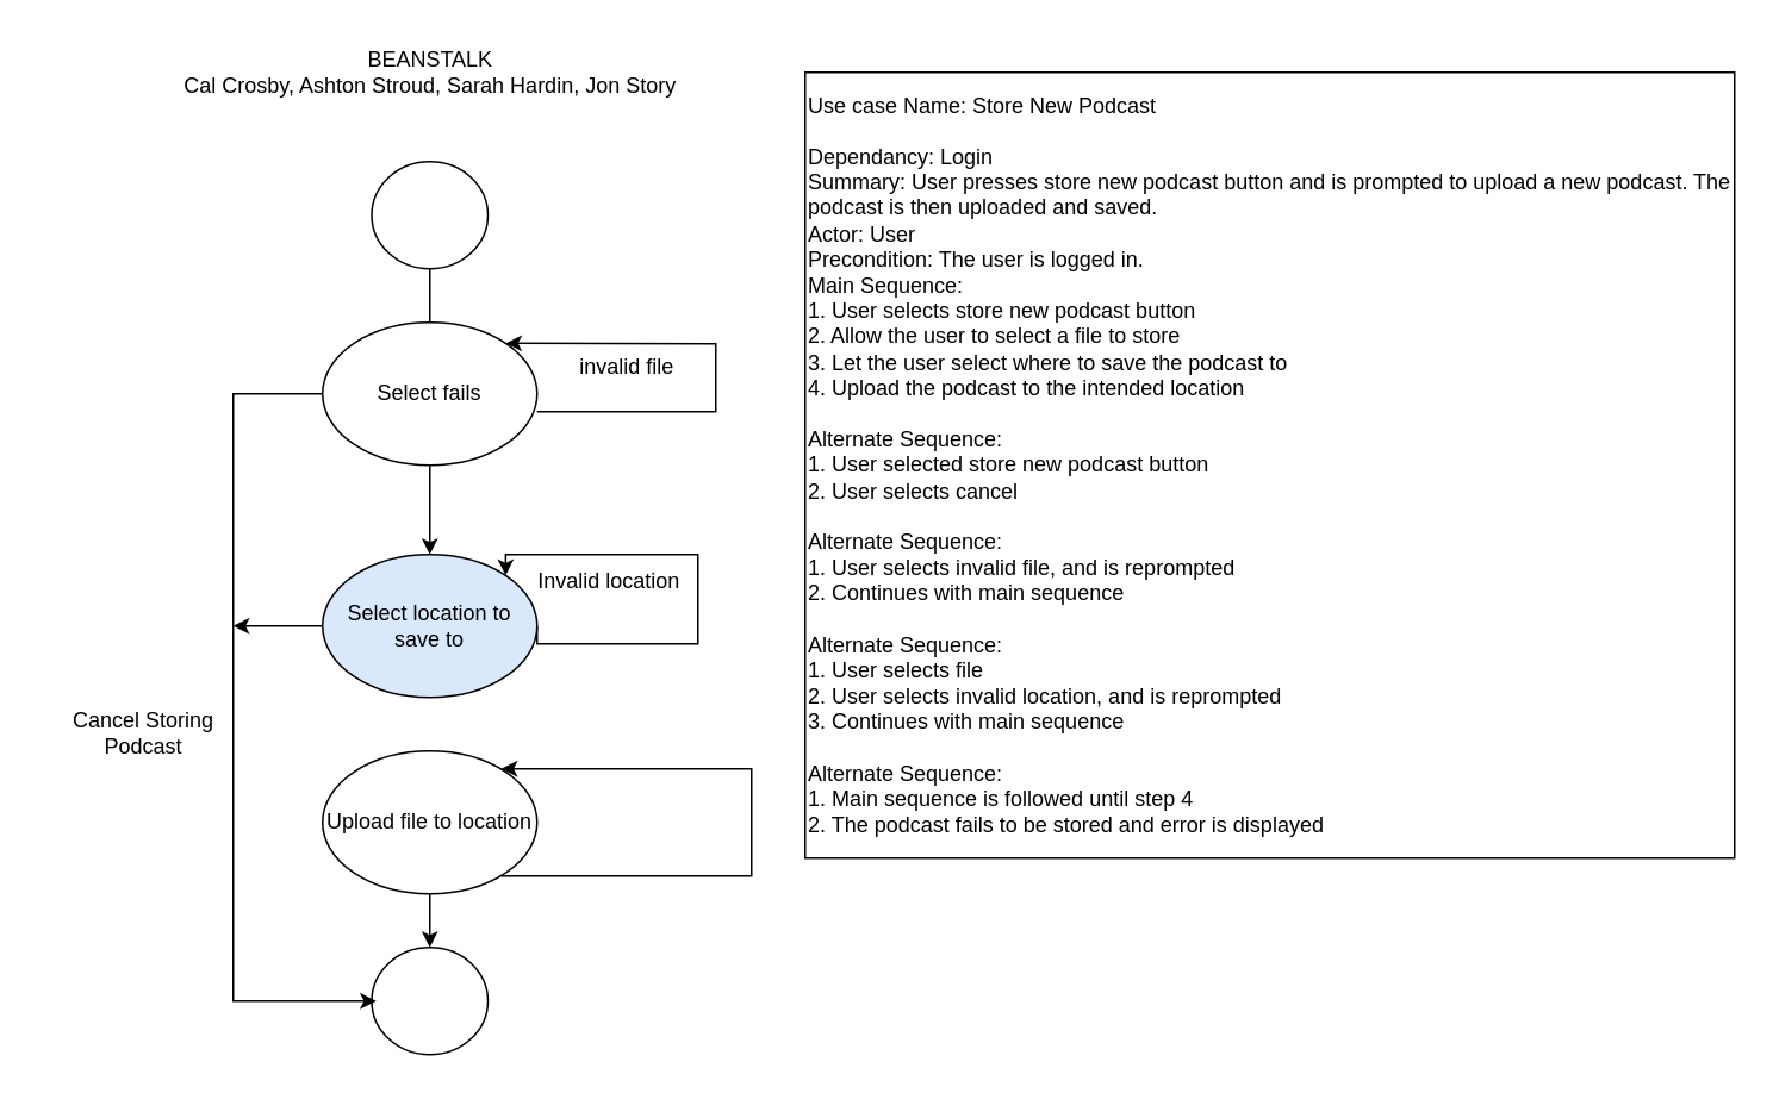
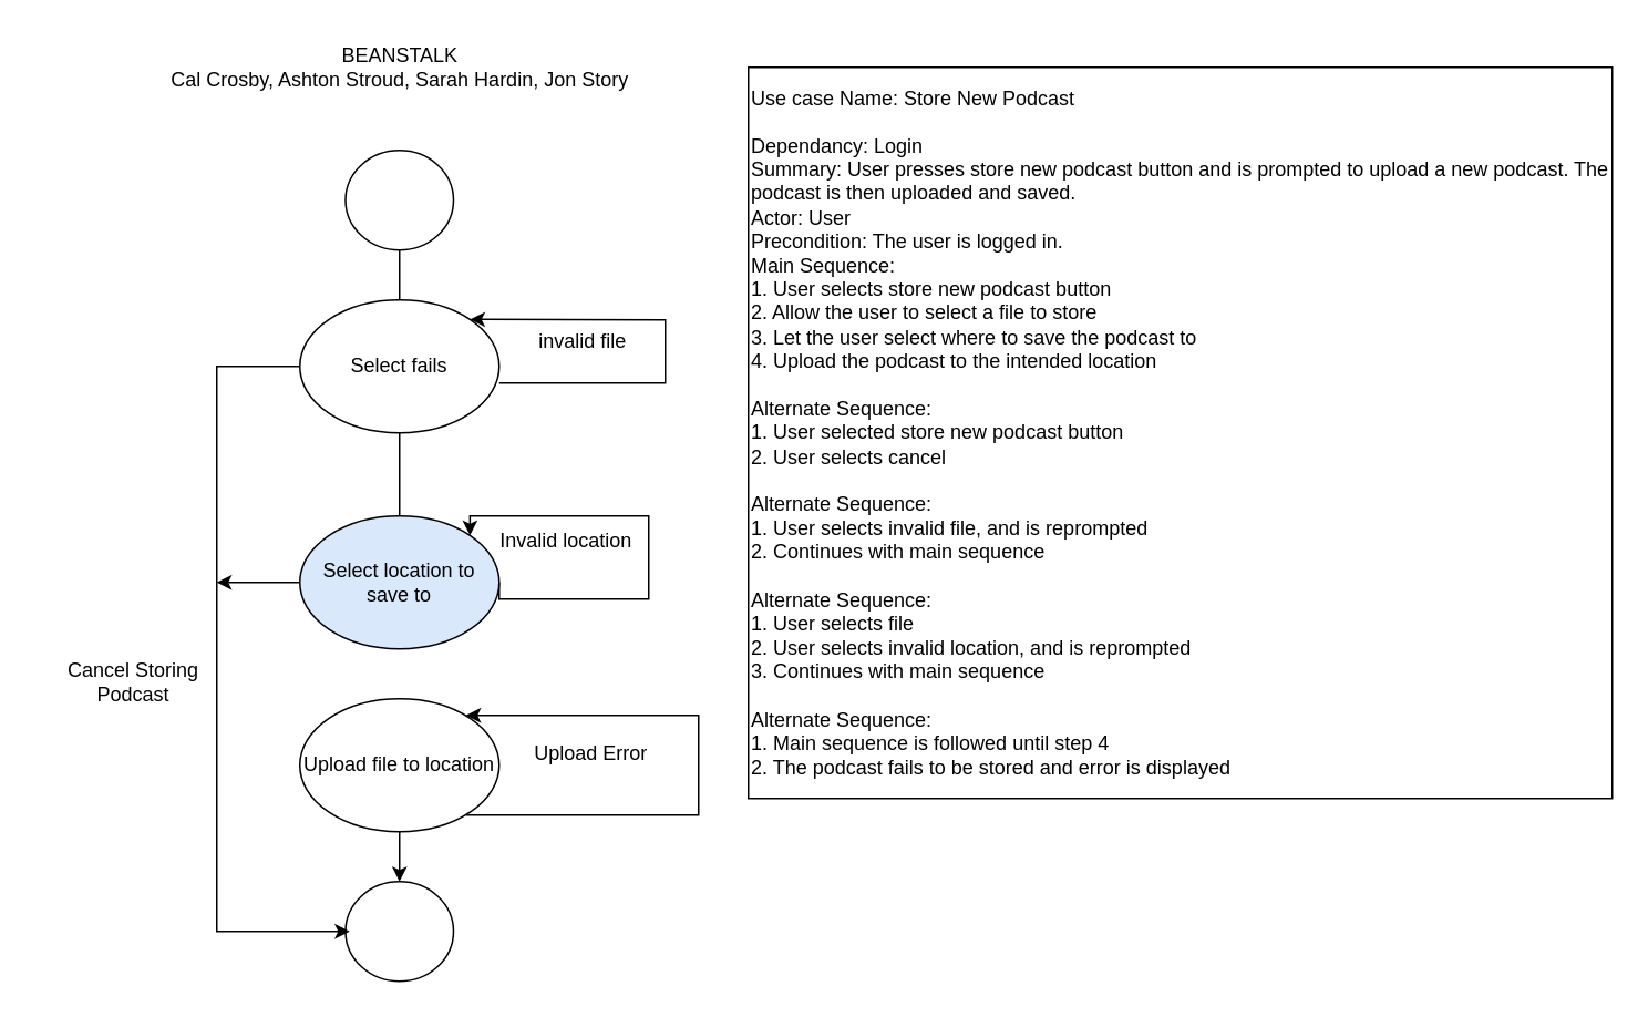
  <mxCell id="0" />
  <mxCell id="1" parent="0" />
  <mxCell id="2" style="edgeStyle=orthogonalEdgeStyle;rounded=0;orthogonalLoop=1;jettySize=auto;html=1;" parent="1" source="3" edge="1"><mxGeometry relative="1" as="geometry"><mxPoint x="240" y="190" as="targetPoint" /></mxGeometry></mxCell>
  <mxCell id="3" value="" style="ellipse;whiteSpace=wrap;html=1;" parent="1" vertex="1"><mxGeometry x="207.5" y="90" width="65" height="60" as="geometry" /></mxCell>
- <mxCell id="4" style="edgeStyle=orthogonalEdgeStyle;rounded=0;orthogonalLoop=1;jettySize=auto;html=1;" parent="1" source="5" target="8" edge="1"><mxGeometry relative="1" as="geometry"><mxPoint x="240" y="320" as="targetPoint" /></mxGeometry></mxCell>
+ <mxCell id="4" style="edgeStyle=orthogonalEdgeStyle;rounded=0;orthogonalLoop=1;jettySize=auto;html=1;endArrow=none;" parent="1" source="5" target="8" edge="1"><mxGeometry relative="1" as="geometry"><mxPoint x="240" y="320" as="targetPoint" /></mxGeometry></mxCell>
  <mxCell id="5" value="Select fails" style="ellipse;whiteSpace=wrap;html=1;" parent="1" vertex="1"><mxGeometry x="180" y="180" width="120" height="80" as="geometry" /></mxCell>
  <mxCell id="6" style="edgeStyle=orthogonalEdgeStyle;rounded=0;orthogonalLoop=1;jettySize=auto;html=1;exitX=1;exitY=0.5;exitDx=0;exitDy=0;entryX=1;entryY=0;entryDx=0;entryDy=0;" parent="1" source="8" target="8" edge="1"><mxGeometry relative="1" as="geometry"><mxPoint x="310" y="310" as="targetPoint" /><Array as="points"><mxPoint x="300" y="360" /><mxPoint x="390" y="360" /><mxPoint x="390" y="310" /><mxPoint x="282" y="310" /></Array></mxGeometry></mxCell>
  <mxCell id="7" style="edgeStyle=orthogonalEdgeStyle;rounded=0;orthogonalLoop=1;jettySize=auto;html=1;exitX=0;exitY=0.5;exitDx=0;exitDy=0;" parent="1" source="8" edge="1"><mxGeometry relative="1" as="geometry"><mxPoint x="130" y="350" as="targetPoint" /></mxGeometry></mxCell>
  <mxCell id="8" value="Select location to save to" style="ellipse;whiteSpace=wrap;html=1;fillColor=#dae8fc;" parent="1" vertex="1"><mxGeometry x="180" y="310" width="120" height="80" as="geometry" /></mxCell>
  <mxCell id="9" style="edgeStyle=orthogonalEdgeStyle;rounded=0;orthogonalLoop=1;jettySize=auto;html=1;entryX=0.5;entryY=0;entryDx=0;entryDy=0;" parent="1" source="10" target="14" edge="1"><mxGeometry relative="1" as="geometry" /></mxCell>
  <mxCell id="10" value="Upload file to location" style="ellipse;whiteSpace=wrap;html=1;" parent="1" vertex="1"><mxGeometry x="180" y="420" width="120" height="80" as="geometry" /></mxCell>
  <mxCell id="11" value="" style="endArrow=classic;html=1;rounded=0;entryX=1;entryY=0;entryDx=0;entryDy=0;" parent="1" target="5" edge="1"><mxGeometry width="50" height="50" relative="1" as="geometry"><mxPoint x="300" y="230" as="sourcePoint" /><mxPoint x="360" y="190" as="targetPoint" /><Array as="points"><mxPoint x="400" y="230" /><mxPoint x="400" y="192" /></Array></mxGeometry></mxCell>
  <mxCell id="12" value="invalid file" style="text;html=1;align=center;verticalAlign=middle;resizable=0;points=[];autosize=1;strokeColor=none;fillColor=none;" parent="1" vertex="1"><mxGeometry x="310" y="190" width="80" height="30" as="geometry" /></mxCell>
  <mxCell id="13" value="Invalid location" style="text;html=1;align=center;verticalAlign=middle;resizable=0;points=[];autosize=1;strokeColor=none;fillColor=none;" parent="1" vertex="1"><mxGeometry x="290" y="310" width="100" height="30" as="geometry" /></mxCell>
  <mxCell id="14" value="" style="ellipse;whiteSpace=wrap;html=1;" parent="1" vertex="1"><mxGeometry x="207.5" y="530" width="65" height="60" as="geometry" /></mxCell>
  <mxCell id="15" value="" style="endArrow=classic;html=1;rounded=0;" parent="1" edge="1"><mxGeometry width="50" height="50" relative="1" as="geometry"><mxPoint x="280" y="490" as="sourcePoint" /><mxPoint x="280" y="430" as="targetPoint" /><Array as="points"><mxPoint x="420" y="490" /><mxPoint x="420" y="430" /></Array></mxGeometry></mxCell>
+ <mxCell id="16" value="Upload Error" style="text;html=1;align=center;verticalAlign=middle;resizable=0;points=[];autosize=1;strokeColor=none;fillColor=none;" parent="1" vertex="1"><mxGeometry x="310" y="438" width="90" height="30" as="geometry" /></mxCell>
  <mxCell id="17" value="Use case Name: Store New Podcast&lt;br&gt;&lt;br style=&quot;border-color: var(--border-color);&quot;&gt;&lt;span style=&quot;&quot;&gt;Dependancy: Login&lt;/span&gt;&lt;br style=&quot;border-color: var(--border-color);&quot;&gt;&lt;span style=&quot;&quot;&gt;Summary: User presses store new podcast button and is prompted to upload a new podcast. The podcast is then uploaded and saved.&lt;/span&gt;&lt;br style=&quot;border-color: var(--border-color);&quot;&gt;&lt;span style=&quot;&quot;&gt;Actor: User&lt;/span&gt;&lt;br style=&quot;border-color: var(--border-color);&quot;&gt;&lt;span style=&quot;&quot;&gt;Precondition: The user is logged in.&lt;/span&gt;&lt;br style=&quot;border-color: var(--border-color);&quot;&gt;&lt;span style=&quot;&quot;&gt;Main Sequence:&lt;/span&gt;&lt;br style=&quot;border-color: var(--border-color);&quot;&gt;&lt;span style=&quot;&quot;&gt;1. User selects store new podcast button&lt;/span&gt;&lt;br style=&quot;border-color: var(--border-color);&quot;&gt;&lt;span style=&quot;&quot;&gt;2. Allow the user to select a file to store&lt;/span&gt;&lt;br style=&quot;border-color: var(--border-color);&quot;&gt;&lt;div style=&quot;&quot;&gt;&lt;span style=&quot;background-color: initial;&quot;&gt;3. Let the user select where to save the podcast to&lt;/span&gt;&lt;/div&gt;&lt;div style=&quot;&quot;&gt;4. Upload the podcast to the intended location&lt;/div&gt;&lt;div style=&quot;&quot;&gt;&lt;span style=&quot;background-color: initial;&quot;&gt;&lt;br&gt;&lt;/span&gt;&lt;/div&gt;&lt;div style=&quot;&quot;&gt;&lt;span style=&quot;background-color: initial;&quot;&gt;Alternate Sequence:&lt;br&gt;1. User selected store new podcast button&lt;/span&gt;&lt;/div&gt;&lt;div style=&quot;&quot;&gt;&lt;span style=&quot;background-color: initial;&quot;&gt;2. User selects cancel&lt;/span&gt;&lt;/div&gt;&lt;div style=&quot;&quot;&gt;&lt;span style=&quot;background-color: initial;&quot;&gt;&lt;br&gt;&lt;/span&gt;&lt;/div&gt;&lt;div style=&quot;&quot;&gt;&lt;span style=&quot;background-color: initial;&quot;&gt;Alternate Sequence:&lt;br&gt;1. User selects invalid file, and is reprompted&lt;/span&gt;&lt;/div&gt;&lt;div style=&quot;&quot;&gt;&lt;span style=&quot;background-color: initial;&quot;&gt;2. Continues with main sequence&lt;/span&gt;&lt;/div&gt;&lt;div style=&quot;&quot;&gt;&lt;span style=&quot;background-color: initial;&quot;&gt;&lt;br&gt;&lt;/span&gt;&lt;/div&gt;&lt;div style=&quot;&quot;&gt;&lt;span style=&quot;background-color: initial;&quot;&gt;Alternate Sequence:&lt;/span&gt;&lt;/div&gt;&lt;div style=&quot;&quot;&gt;&lt;span style=&quot;background-color: initial;&quot;&gt;1. User selects file&lt;/span&gt;&lt;/div&gt;&lt;div style=&quot;&quot;&gt;&lt;span style=&quot;background-color: initial;&quot;&gt;2. User selects invalid location, and is reprompted&lt;/span&gt;&lt;/div&gt;&lt;div style=&quot;&quot;&gt;&lt;span style=&quot;background-color: initial;&quot;&gt;3. Continues with main sequence&lt;/span&gt;&lt;/div&gt;&lt;div style=&quot;&quot;&gt;&lt;span style=&quot;background-color: initial;&quot;&gt;&lt;br&gt;&lt;/span&gt;&lt;/div&gt;&lt;div style=&quot;&quot;&gt;&lt;span style=&quot;background-color: initial;&quot;&gt;Alternate Sequence:&lt;/span&gt;&lt;/div&gt;&lt;div style=&quot;&quot;&gt;&lt;span style=&quot;background-color: initial;&quot;&gt;1. Main sequence is followed until step 4&lt;/span&gt;&lt;/div&gt;&lt;div style=&quot;&quot;&gt;2. The podcast fails to be stored and error is displayed&lt;/div&gt;" style="rounded=0;whiteSpace=wrap;html=1;align=left;" parent="1" vertex="1"><mxGeometry x="450" y="40" width="520" height="440" as="geometry" /></mxCell>
  <mxCell id="18" value="" style="endArrow=classic;html=1;rounded=0;" parent="1" source="5" edge="1"><mxGeometry width="50" height="50" relative="1" as="geometry"><mxPoint x="590" y="440" as="sourcePoint" /><mxPoint x="210" y="560" as="targetPoint" /><Array as="points"><mxPoint x="130" y="220" /><mxPoint x="130" y="560" /></Array></mxGeometry></mxCell>
  <mxCell id="19" value="Cancel Storing Podcast" style="text;html=1;strokeColor=none;fillColor=none;align=center;verticalAlign=middle;whiteSpace=wrap;rounded=0;" parent="1" vertex="1"><mxGeometry x="20" y="395" width="120" height="30" as="geometry" /></mxCell>
  <mxCell id="20" value="BEANSTALK&lt;br&gt;Cal Crosby, Ashton Stroud, Sarah Hardin, Jon Story" style="text;html=1;align=center;verticalAlign=middle;resizable=0;points=[];autosize=1;strokeColor=none;fillColor=none;" vertex="1" parent="1"><mxGeometry x="90" y="20" width="300" height="40" as="geometry" /></mxCell>
